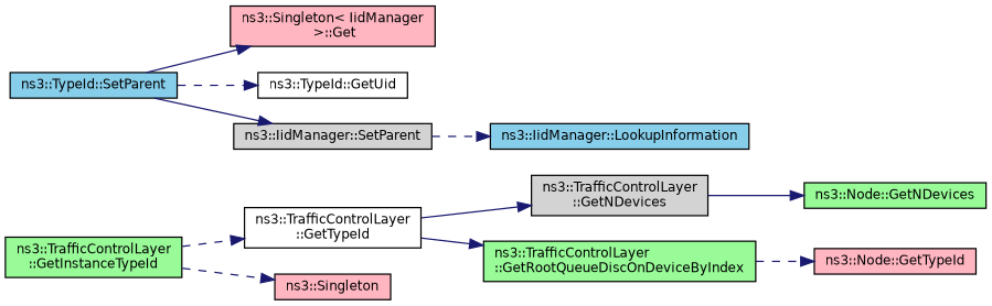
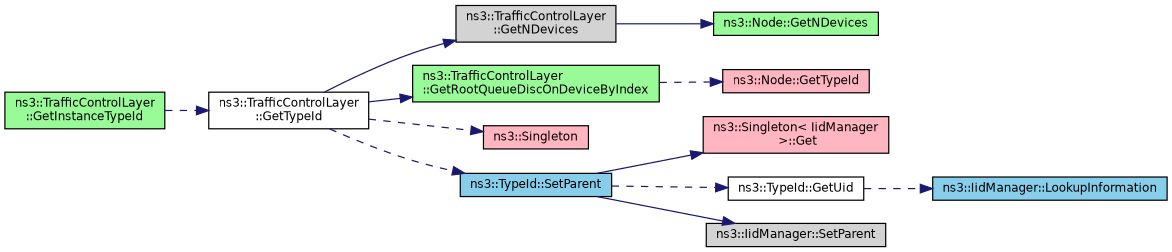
  digraph {
    rankdir=LR
    node [color=black fillcolor=palegreen fontname=Helvetica fontsize=10 shape=record style=filled]
    edge [color=midnightblue fontname=Helvetica fontsize=10 labelfontname=Helvetica labelfontsize=10 style=dashed]
    n1 [fontcolor=black height=0.2 label="ns3::TrafficControlLayer\l::GetInstanceTypeId" width=0.4]
    n2 [fillcolor=white height=0.2 label="ns3::TrafficControlLayer\l::GetTypeId" width=0.4]
    n3 [fillcolor=lightgrey height=0.2 label="ns3::TrafficControlLayer\l::GetNDevices" width=0.4]
    n4 [height=0.2 label="ns3::TrafficControlLayer\l::GetRootQueueDiscOnDeviceByIndex" width=0.4]
    n5 [fillcolor=lightpink height=0.2 label="ns3::Singleton" width=0.4]
    n6 [fillcolor=skyblue height=0.2 label="ns3::TypeId::SetParent" width=0.4]
    n7 [height=0.2 label="ns3::Node::GetNDevices" width=0.4]
    n8 [fillcolor=lightpink height=0.2 label="ns3::Node::GetTypeId" width=0.4]
    n9 [fillcolor=lightpink height=0.2 label="ns3::Singleton\< IidManager\l \>::Get" width=0.4]
    n10 [fillcolor=white height=0.2 label="ns3::TypeId::GetUid" width=0.4]
    n11 [fillcolor=lightgrey height=0.2 label="ns3::IidManager::SetParent" width=0.4]
    n12 [fillcolor=skyblue height=0.2 label="ns3::IidManager::LookupInformation" width=0.4]
    n1 -> n2
    n2 -> n3 [style=solid]
    n2 -> n4 [style=solid]
-   n1 -> n5
+   n2 -> n5
+   n2 -> n6
    n3 -> n7 [style=solid]
    n4 -> n8
    n6 -> n9 [style=solid]
    n6 -> n10
    n6 -> n11 [style=solid]
-   n11 -> n12
+   n10 -> n12
  }
